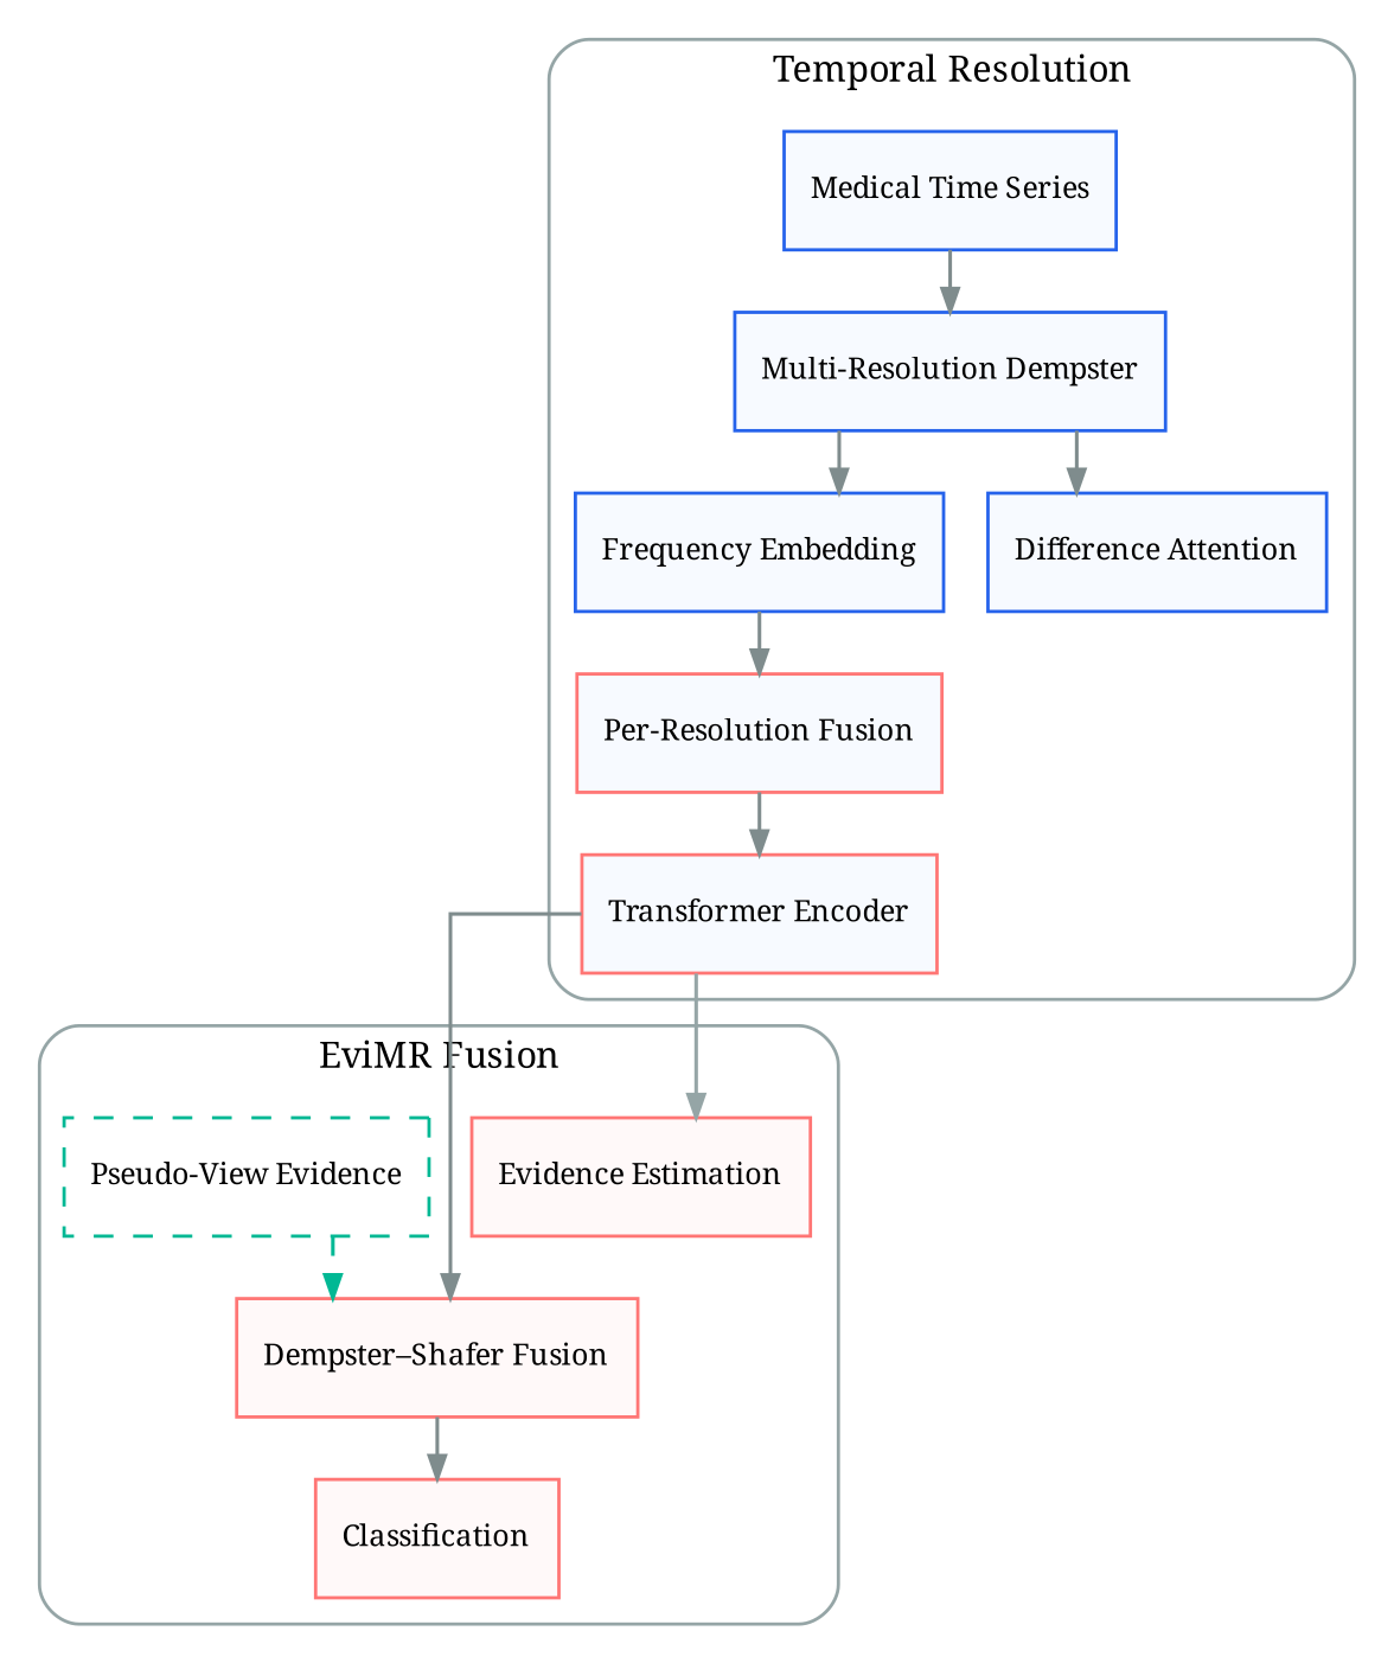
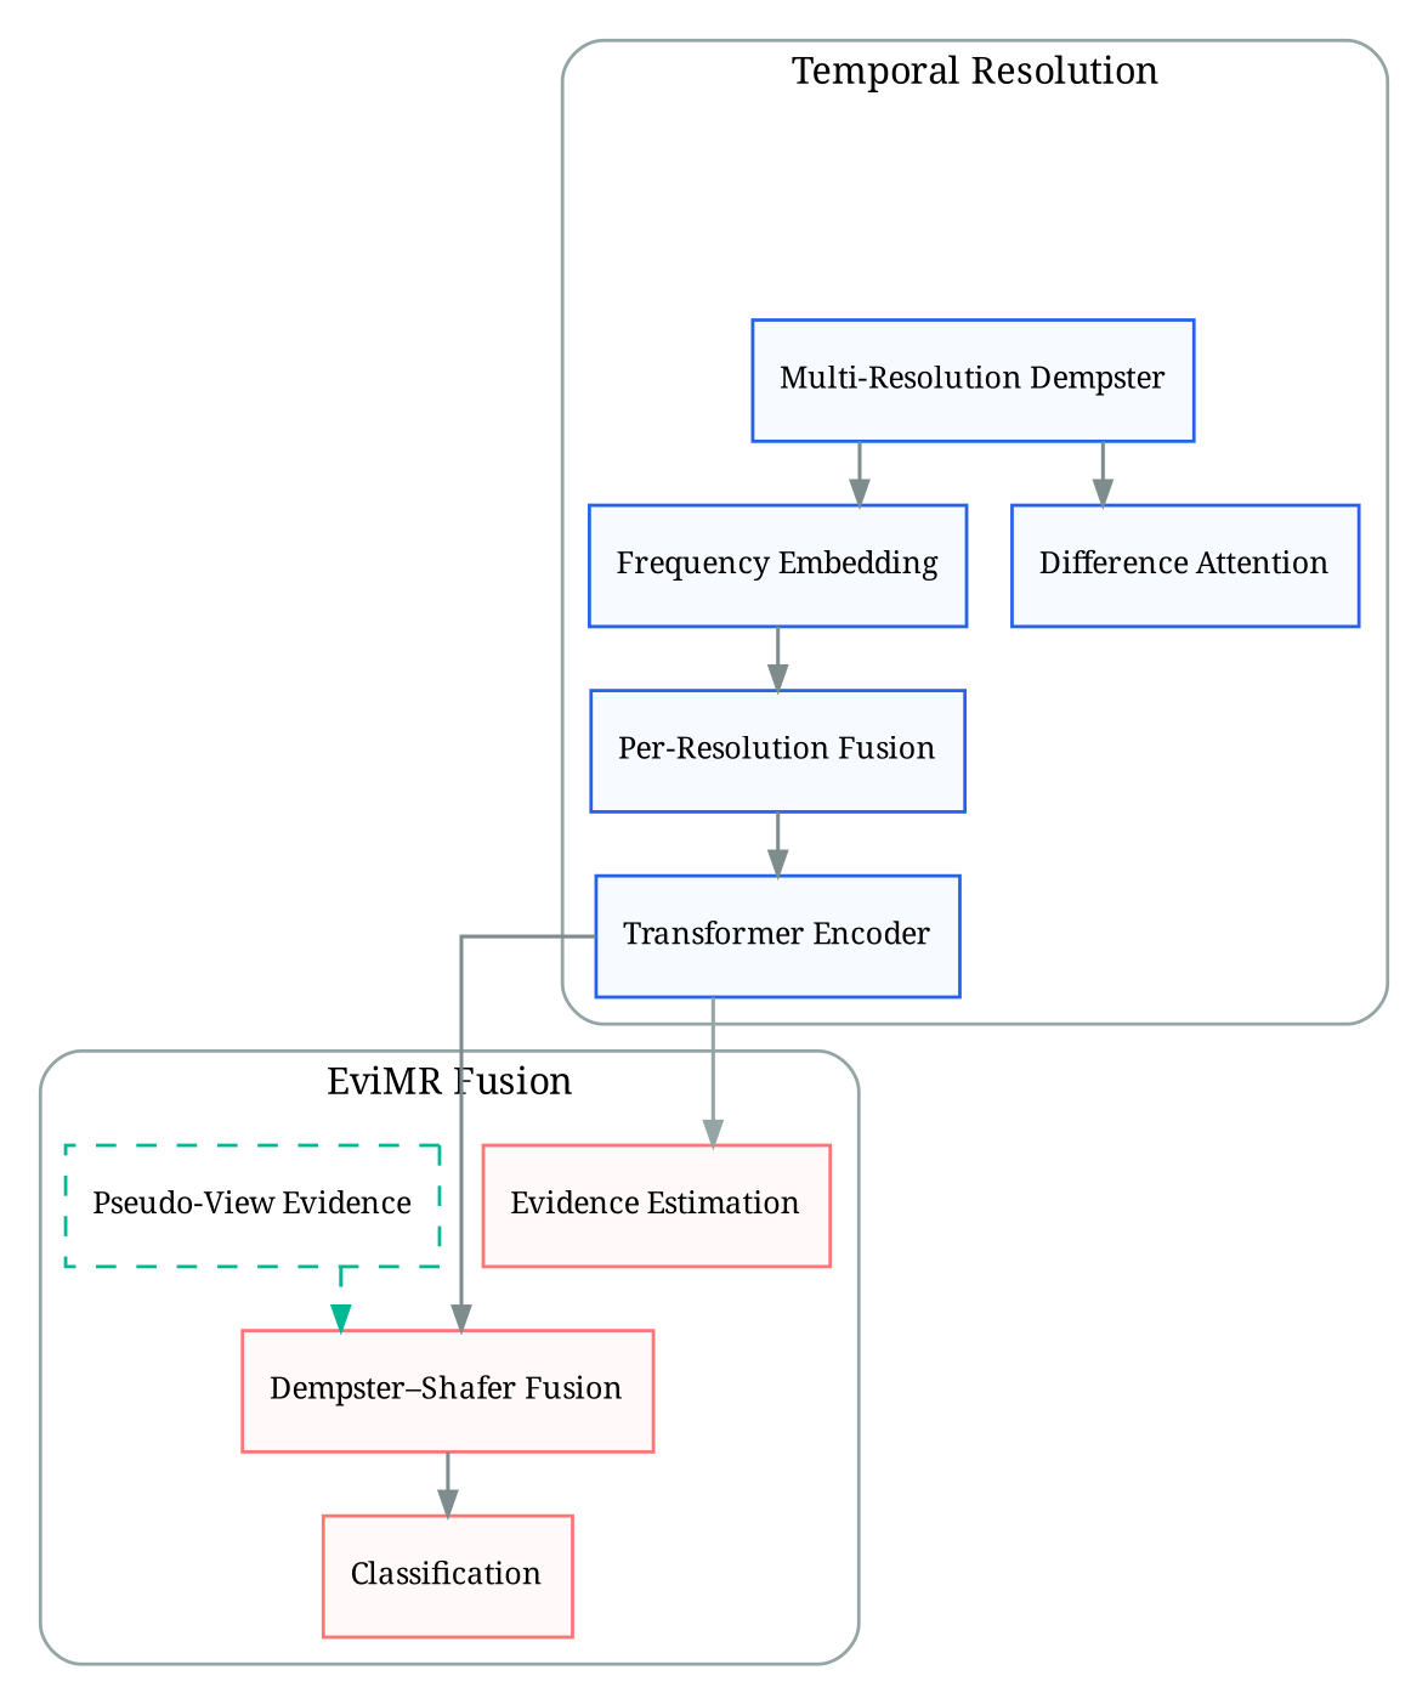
  digraph {
    bgcolor=white
    fontname="Noto Serif"
    nodesep=0.18
    rankdir=TB
    ranksep=0.26
    splines=ortho
    node [color="#2663EB" fillcolor="#F7FAFF" fontname="Noto Serif" fontsize=9 shape=box style=filled]
    edge [arrowsize=0.7 color="#7F8C8D" fontname="Noto Serif" penwidth=1.1]
-   n1 [label="Medical Time Series"]
    n2 [label="Multi-Resolution Dempster"]
    n3 [label="Frequency Embedding"]
    n4 [label="Difference Attention"]
-   n5 [color="#FF7675" label="Per-Resolution Fusion"]
-   n6 [color="#FF7675" label="Transformer Encoder"]
+   n5 [label="Per-Resolution Fusion"]
+   n6 [label="Transformer Encoder"]
    n7 [color="#FF7675" fillcolor="#FFF9F9" label="Evidence Estimation"]
    n8 [color="#FF7675" fillcolor="#FFF9F9" label="Dempster–Shafer Fusion"]
    n9 [color="#00B894" fillcolor="#F6FFFB" label="Pseudo-View Evidence" style=dashed]
    n10 [color="#FF7675" fillcolor="#FFF9F9" label=Classification]
    subgraph cluster_1 {
      color="#95A5A6"
      fontsize=11
      label="Temporal Resolution"
      labelloc=t
      style=rounded
-     n1
      n2
      n3
      n4
      n5
      n6
    }
    subgraph cluster_2 {
      color="#95A5A6"
      fontsize=11
      label="EviMR Fusion"
      labelloc=t
      style=rounded
      n7
      n8
      n9
      n10
    }
-   n1 -> n2
    n2 -> n3
    n2 -> n4
    n3 -> n5
    n5 -> n6
    n6 -> n7 [color="#95A5A6" constraint=true]
    n6 -> n8 [constraint=true]
    n8 -> n10 [constraint=true]
    n9 -> n8 [color="#00B894" constraint=true style=dashed]
  }
